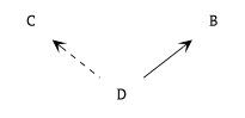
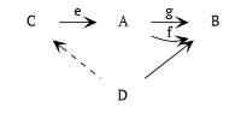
  digraph {
    fontname="PT Serif"
    rankdir=TB
    node [fontname="PT Serif" shape=plaintext]
    edge [arrowhead=vee arrowtail=vee fontname="PT Serif"]
    C
+   A
    B
    D
    subgraph sub_1 {
      rank=same
      C
+     A
      B
    }
+   C -> A [label=e]
    C -> D [dir=back style=dashed]
+   A -> B [label=f]
+   A -> B [label=g]
    D -> B
  }
